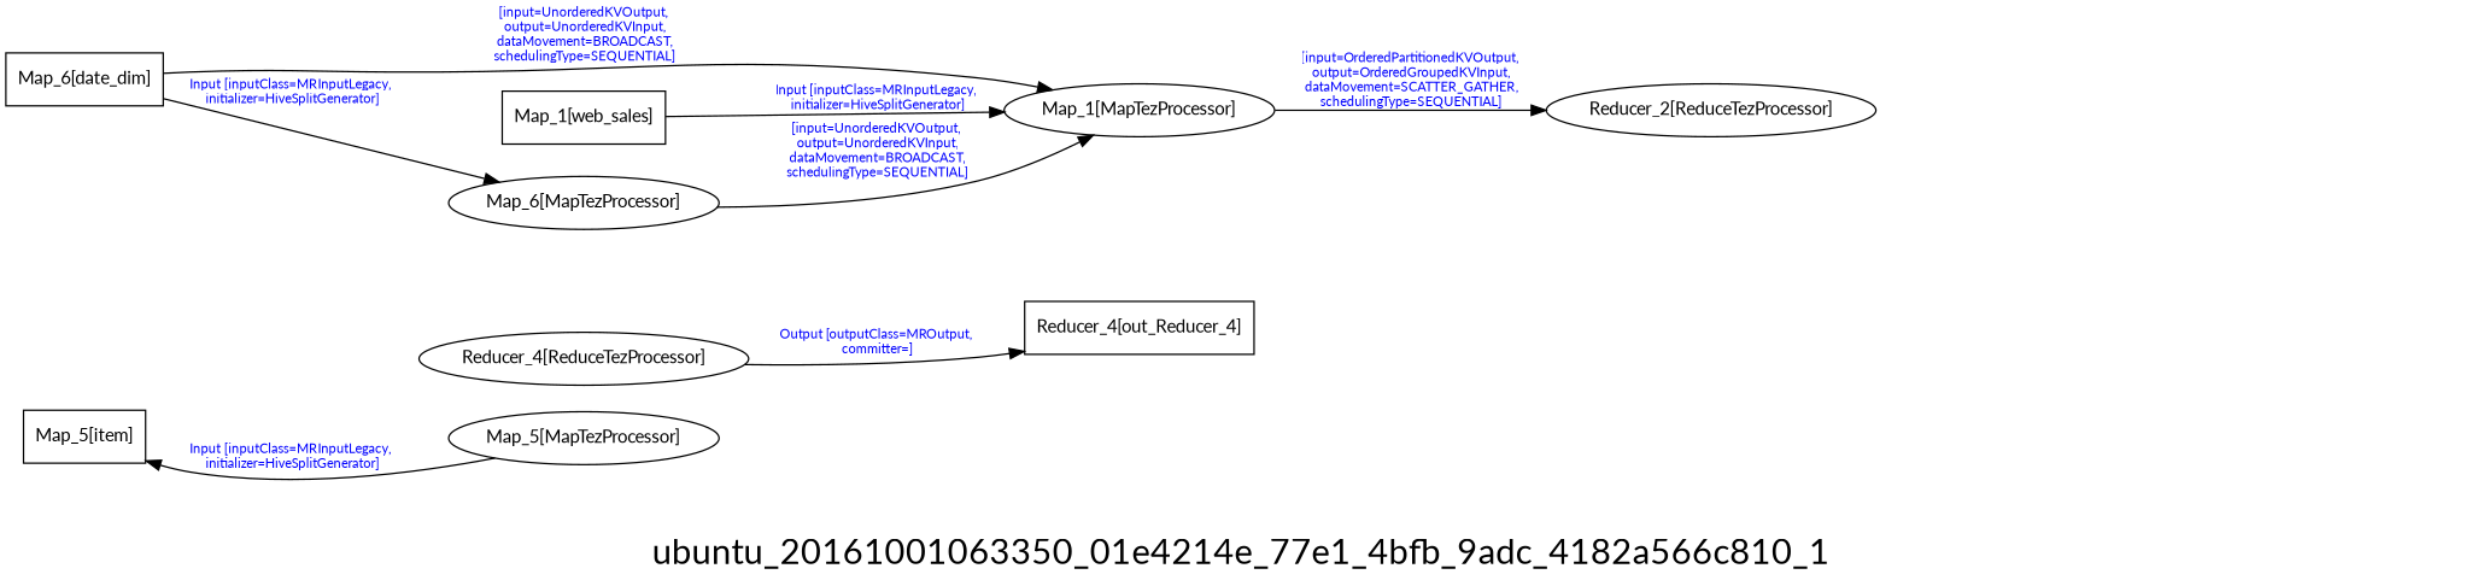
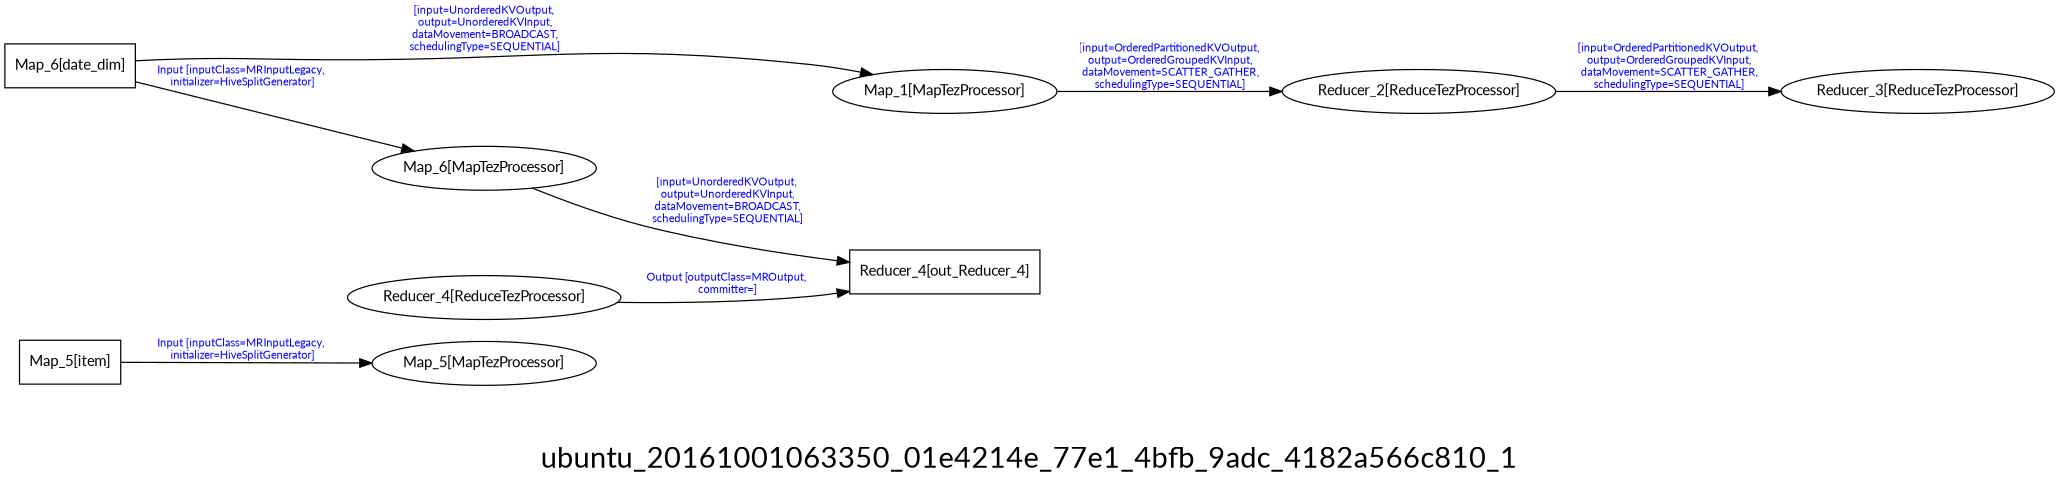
  digraph {
    fontname=Lato
    fontsize=24
    label=ubuntu_20161001063350_01e4214e_77e1_4bfb_9adc_4182a566c810_1
    rankdir=LR
    node [fontname=Lato fontsize=12]
    edge [fontcolor=blue fontname=Lato fontsize=9]
    n1 [label="Map_5[item]" shape=box]
    n2 [label="Map_5[MapTezProcessor]"]
    n3 [label="Map_1[MapTezProcessor]"]
    n4 [label="Reducer_2[ReduceTezProcessor]"]
    n5 [label="Reducer_4[ReduceTezProcessor]"]
    n6 [label="Reducer_4[out_Reducer_4]" shape=box]
    n7 [label="Map_6[date_dim]" shape=box]
    n8 [label="Map_6[MapTezProcessor]"]
-   n10 [label="Map_1[web_sales]" shape=box]
-   n2 -> n1 [label="Input [inputClass=MRInputLegacy,\n initializer=HiveSplitGenerator]"]
+   n9 [label="Reducer_3[ReduceTezProcessor]"]
+   n1 -> n2 [label="Input [inputClass=MRInputLegacy,\n initializer=HiveSplitGenerator]"]
    n3 -> n4 [label="[input=OrderedPartitionedKVOutput,\n output=OrderedGroupedKVInput,\n dataMovement=SCATTER_GATHER,\n schedulingType=SEQUENTIAL]"]
+   n4 -> n9 [label="[input=OrderedPartitionedKVOutput,\n output=OrderedGroupedKVInput,\n dataMovement=SCATTER_GATHER,\n schedulingType=SEQUENTIAL]"]
    n5 -> n6 [label="Output [outputClass=MROutput,\n committer=]"]
    n7 -> n3 [label="[input=UnorderedKVOutput,\n output=UnorderedKVInput,\n dataMovement=BROADCAST,\n schedulingType=SEQUENTIAL]"]
    n7 -> n8 [label="Input [inputClass=MRInputLegacy,\n initializer=HiveSplitGenerator]"]
-   n8 -> n3 [label="[input=UnorderedKVOutput,\n output=UnorderedKVInput,\n dataMovement=BROADCAST,\n schedulingType=SEQUENTIAL]"]
-   n10 -> n3 [label="Input [inputClass=MRInputLegacy,\n initializer=HiveSplitGenerator]"]
+   n8 -> n6 [label="[input=UnorderedKVOutput,\n output=UnorderedKVInput,\n dataMovement=BROADCAST,\n schedulingType=SEQUENTIAL]"]
  }
